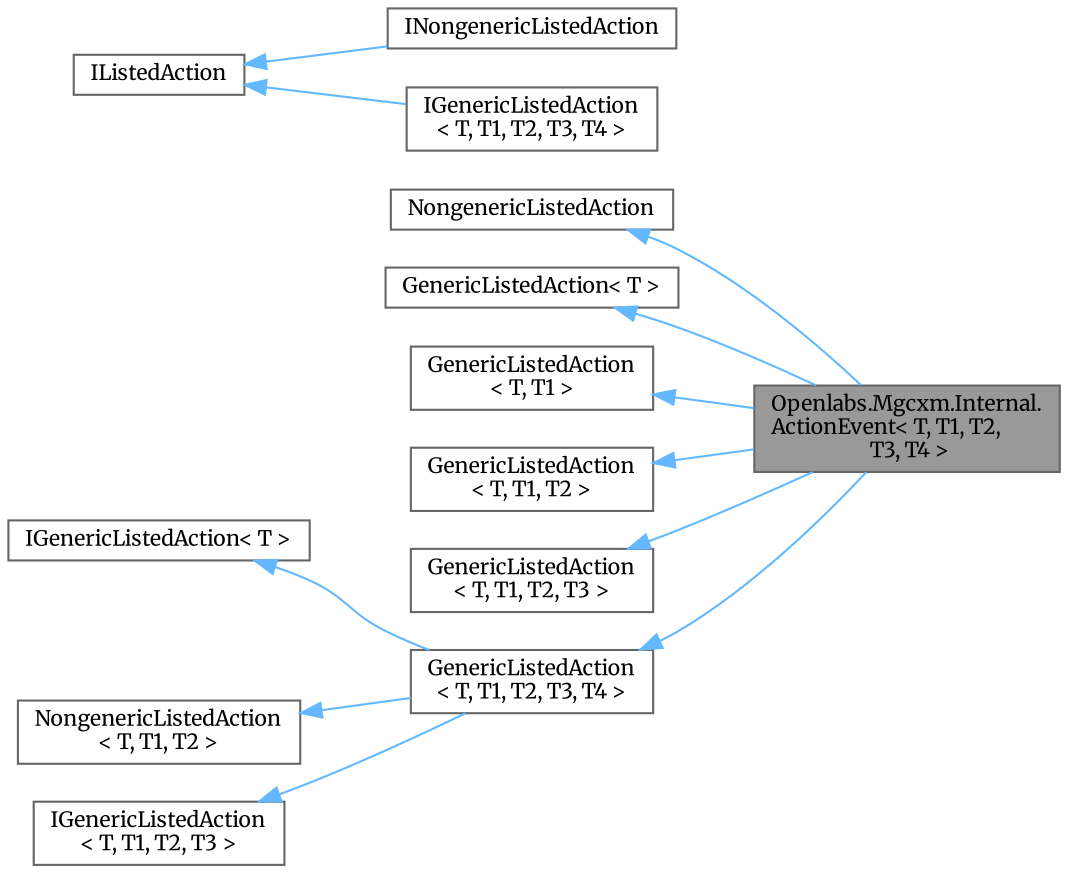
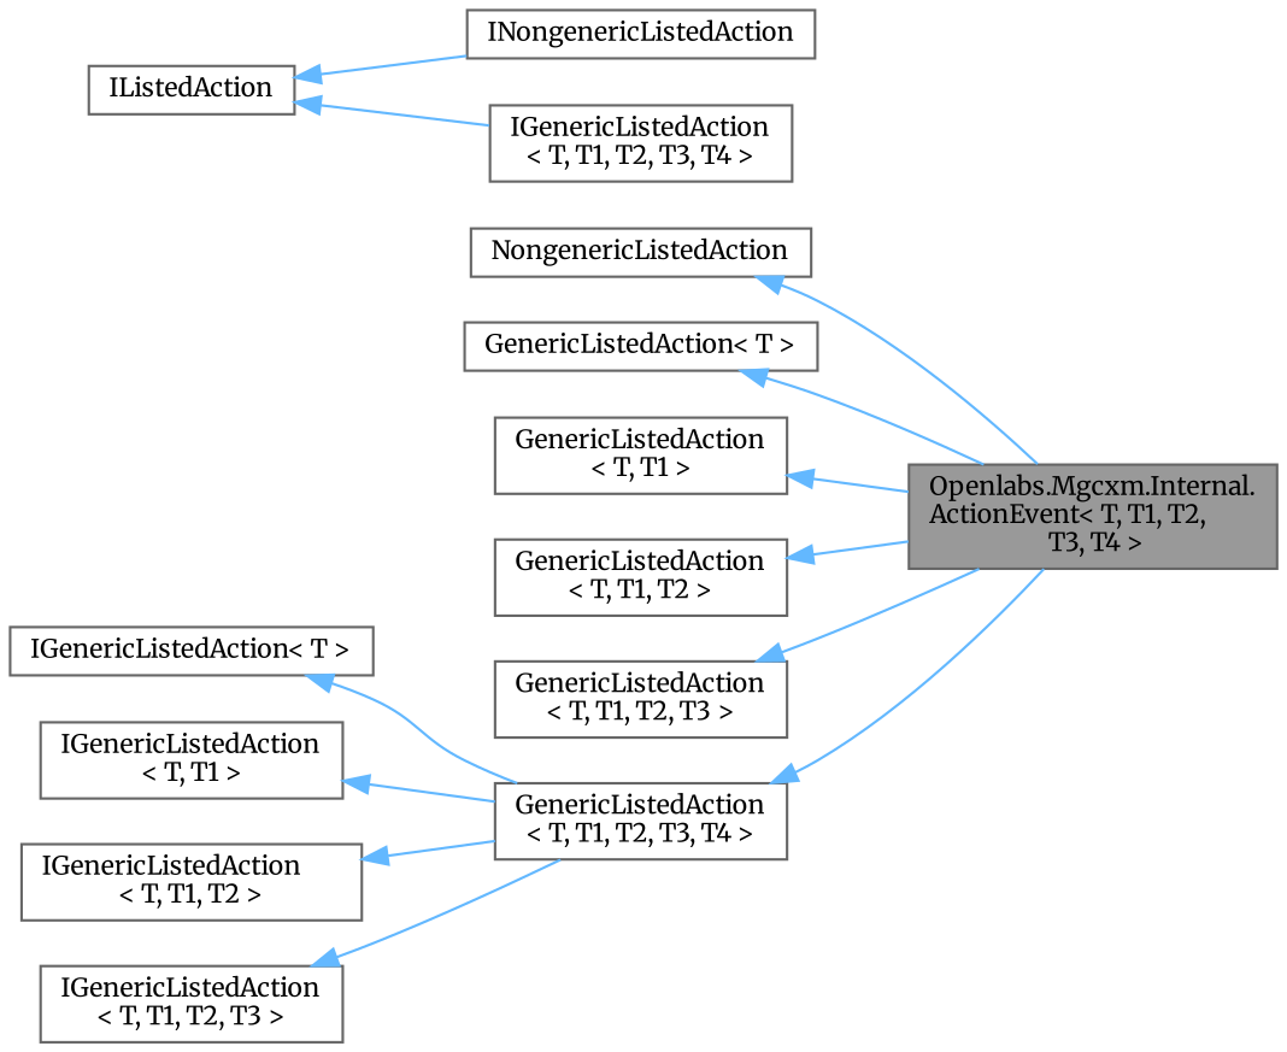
  digraph {
    fontname=Merriweather
    rankdir=LR
    node [color=gray40 fillcolor=white fontname=Merriweather fontsize=10 shape=box style=filled]
    edge [color=steelblue1 dir=back fontname=Merriweather fontsize=10 labelfontname=Helvetica labelfontsize=10 style=solid]
    n1 [fillcolor=grey60 fontcolor=black height=0.2 label="Openlabs.Mgcxm.Internal.\lActionEvent\< T, T1, T2,\l T3, T4 \>" width=0.4]
    n2 [height=0.2 label=NongenericListedAction width=0.4]
    n3 [height=0.2 label=INongenericListedAction width=0.4]
    n4 [height=0.2 label=IListedAction width=0.4]
    n5 [height=0.2 label="IGenericListedAction\l\< T, T1, T2, T3, T4 \>" width=0.4]
    n6 [height=0.2 label="GenericListedAction\< T \>" width=0.4]
    n7 [height=0.2 label="GenericListedAction\l\< T, T1 \>" width=0.4]
    n8 [height=0.2 label="GenericListedAction\l\< T, T1, T2 \>" width=0.4]
    n9 [height=0.2 label="GenericListedAction\l\< T, T1, T2, T3 \>" width=0.4]
    n10 [height=0.2 label="GenericListedAction\l\< T, T1, T2, T3, T4 \>" width=0.4]
    n11 [height=0.2 label="IGenericListedAction\< T \>" width=0.4]
-   n13 [height=0.2 label="NongenericListedAction\l\< T, T1, T2 \>" width=0.4]
+   n12 [height=0.2 label="IGenericListedAction\l\< T, T1 \>" width=0.4]
+   n13 [height=0.2 label="IGenericListedAction\l\< T, T1, T2 \>" width=0.4]
    n14 [height=0.2 label="IGenericListedAction\l\< T, T1, T2, T3 \>" width=0.4]
    n2 -> n1
    n4 -> n3
    n4 -> n5
    n6 -> n1
    n7 -> n1
    n8 -> n1
    n9 -> n1
    n10 -> n1
    n11 -> n10
+   n12 -> n10
    n13 -> n10
    n14 -> n10
  }
